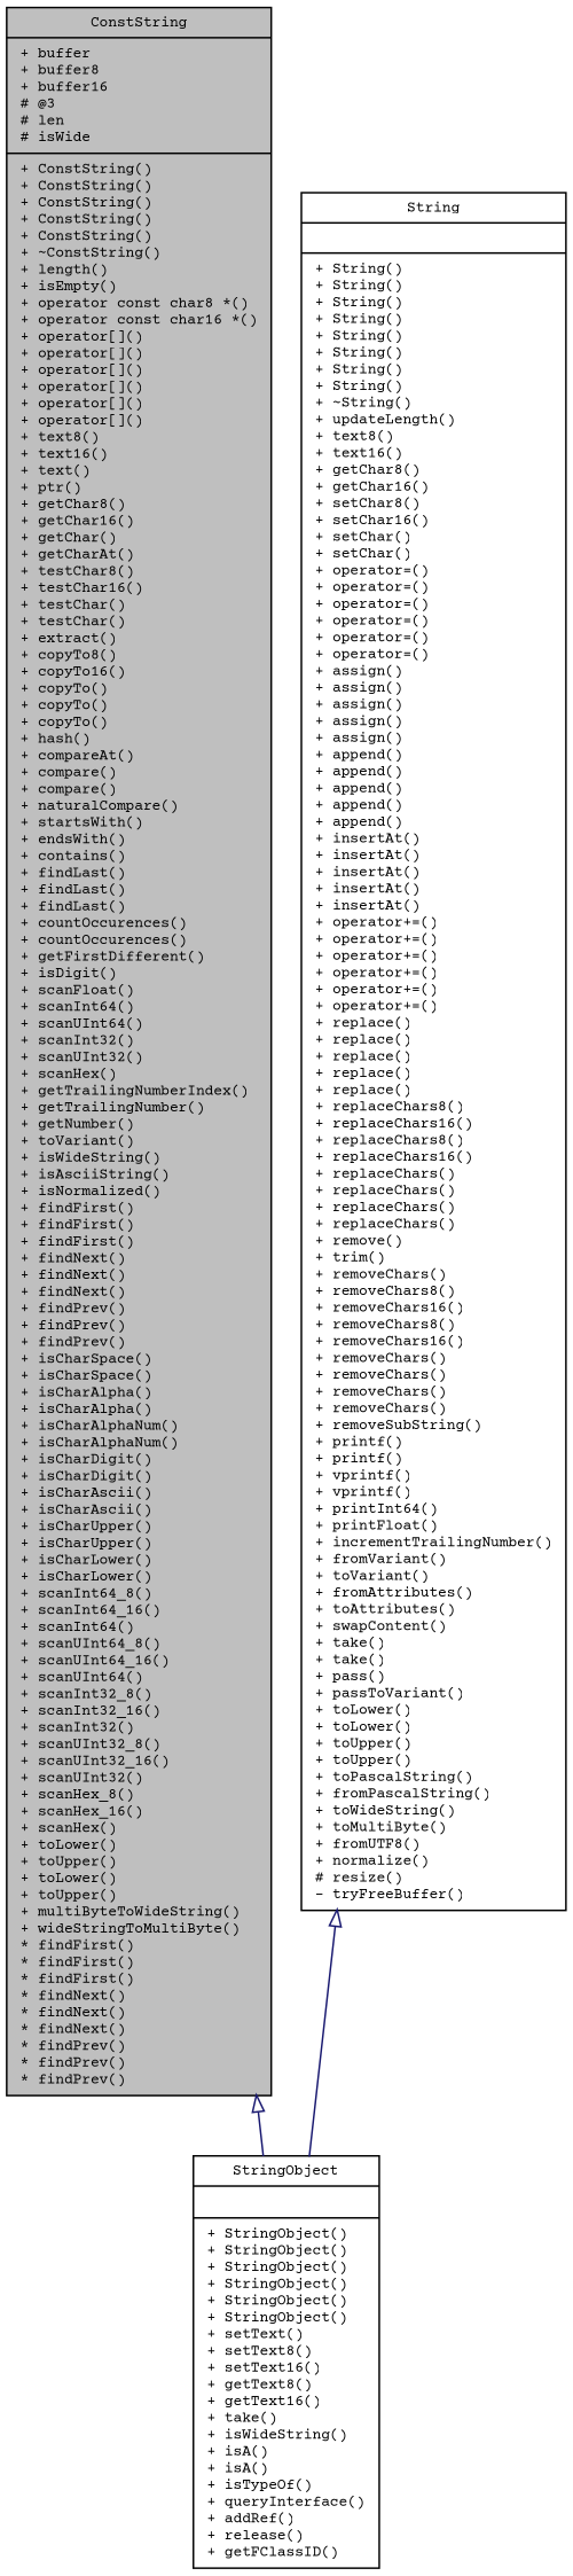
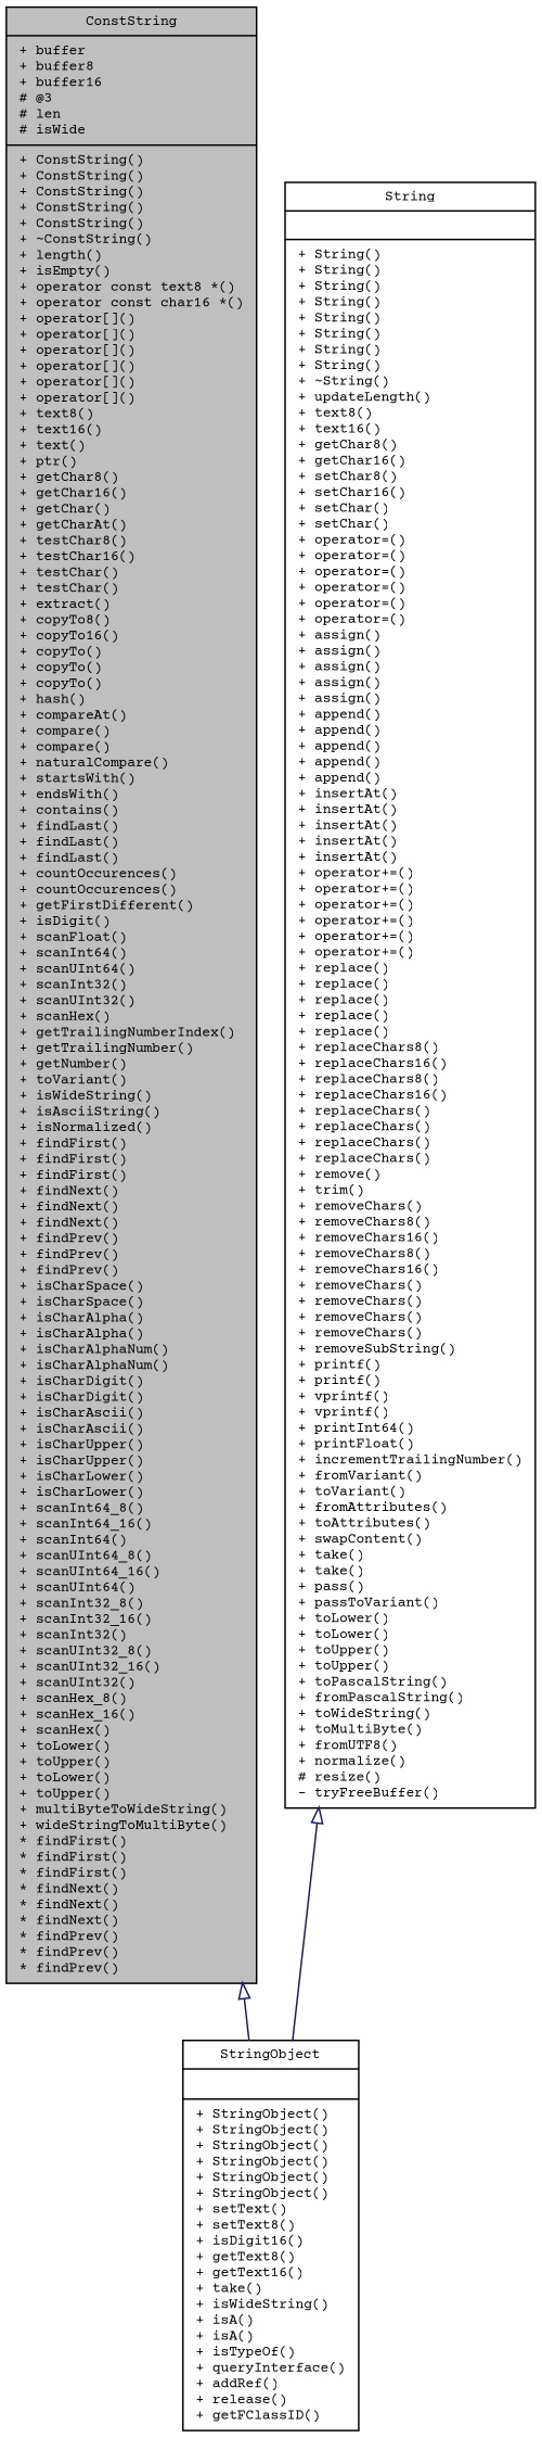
  digraph {
    fontname="Courier Prime"
    node [color=black fontname="Courier Prime" fontsize=9 shape=record]
    edge [arrowtail=empty color=midnightblue dir=back fontname="Courier Prime" fontsize=9 labelfontname=Arial labelfontsize=9 style=solid]
-   n1 [fillcolor=grey75 fontcolor=black height=0.2 label="{ConstString\n|+ buffer\l+ buffer8\l+ buffer16\l# @3\l# len\l# isWide\l|+ ConstString()\l+ ConstString()\l+ ConstString()\l+ ConstString()\l+ ConstString()\l+ ~ConstString()\l+ length()\l+ isEmpty()\l+ operator const char8 *()\l+ operator const char16 *()\l+ operator[]()\l+ operator[]()\l+ operator[]()\l+ operator[]()\l+ operator[]()\l+ operator[]()\l+ text8()\l+ text16()\l+ text()\l+ ptr()\l+ getChar8()\l+ getChar16()\l+ getChar()\l+ getCharAt()\l+ testChar8()\l+ testChar16()\l+ testChar()\l+ testChar()\l+ extract()\l+ copyTo8()\l+ copyTo16()\l+ copyTo()\l+ copyTo()\l+ copyTo()\l+ hash()\l+ compareAt()\l+ compare()\l+ compare()\l+ naturalCompare()\l+ startsWith()\l+ endsWith()\l+ contains()\l+ findLast()\l+ findLast()\l+ findLast()\l+ countOccurences()\l+ countOccurences()\l+ getFirstDifferent()\l+ isDigit()\l+ scanFloat()\l+ scanInt64()\l+ scanUInt64()\l+ scanInt32()\l+ scanUInt32()\l+ scanHex()\l+ getTrailingNumberIndex()\l+ getTrailingNumber()\l+ getNumber()\l+ toVariant()\l+ isWideString()\l+ isAsciiString()\l+ isNormalized()\l+ findFirst()\l+ findFirst()\l+ findFirst()\l+ findNext()\l+ findNext()\l+ findNext()\l+ findPrev()\l+ findPrev()\l+ findPrev()\l+ isCharSpace()\l+ isCharSpace()\l+ isCharAlpha()\l+ isCharAlpha()\l+ isCharAlphaNum()\l+ isCharAlphaNum()\l+ isCharDigit()\l+ isCharDigit()\l+ isCharAscii()\l+ isCharAscii()\l+ isCharUpper()\l+ isCharUpper()\l+ isCharLower()\l+ isCharLower()\l+ scanInt64_8()\l+ scanInt64_16()\l+ scanInt64()\l+ scanUInt64_8()\l+ scanUInt64_16()\l+ scanUInt64()\l+ scanInt32_8()\l+ scanInt32_16()\l+ scanInt32()\l+ scanUInt32_8()\l+ scanUInt32_16()\l+ scanUInt32()\l+ scanHex_8()\l+ scanHex_16()\l+ scanHex()\l+ toLower()\l+ toUpper()\l+ toLower()\l+ toUpper()\l+ multiByteToWideString()\l+ wideStringToMultiByte()\l* findFirst()\l* findFirst()\l* findFirst()\l* findNext()\l* findNext()\l* findNext()\l* findPrev()\l* findPrev()\l* findPrev()\l}" style=filled width=0.4]
-   n2 [height=0.2 label="{StringObject\n||+ StringObject()\l+ StringObject()\l+ StringObject()\l+ StringObject()\l+ StringObject()\l+ StringObject()\l+ setText()\l+ setText8()\l+ setText16()\l+ getText8()\l+ getText16()\l+ take()\l+ isWideString()\l+ isA()\l+ isA()\l+ isTypeOf()\l+ queryInterface()\l+ addRef()\l+ release()\l+ getFClassID()\l}" width=0.4]
+   n1 [fillcolor=grey75 fontcolor=black height=0.2 label="{ConstString\n|+ buffer\l+ buffer8\l+ buffer16\l# @3\l# len\l# isWide\l|+ ConstString()\l+ ConstString()\l+ ConstString()\l+ ConstString()\l+ ConstString()\l+ ~ConstString()\l+ length()\l+ isEmpty()\l+ operator const text8 *()\l+ operator const char16 *()\l+ operator[]()\l+ operator[]()\l+ operator[]()\l+ operator[]()\l+ operator[]()\l+ operator[]()\l+ text8()\l+ text16()\l+ text()\l+ ptr()\l+ getChar8()\l+ getChar16()\l+ getChar()\l+ getCharAt()\l+ testChar8()\l+ testChar16()\l+ testChar()\l+ testChar()\l+ extract()\l+ copyTo8()\l+ copyTo16()\l+ copyTo()\l+ copyTo()\l+ copyTo()\l+ hash()\l+ compareAt()\l+ compare()\l+ compare()\l+ naturalCompare()\l+ startsWith()\l+ endsWith()\l+ contains()\l+ findLast()\l+ findLast()\l+ findLast()\l+ countOccurences()\l+ countOccurences()\l+ getFirstDifferent()\l+ isDigit()\l+ scanFloat()\l+ scanInt64()\l+ scanUInt64()\l+ scanInt32()\l+ scanUInt32()\l+ scanHex()\l+ getTrailingNumberIndex()\l+ getTrailingNumber()\l+ getNumber()\l+ toVariant()\l+ isWideString()\l+ isAsciiString()\l+ isNormalized()\l+ findFirst()\l+ findFirst()\l+ findFirst()\l+ findNext()\l+ findNext()\l+ findNext()\l+ findPrev()\l+ findPrev()\l+ findPrev()\l+ isCharSpace()\l+ isCharSpace()\l+ isCharAlpha()\l+ isCharAlpha()\l+ isCharAlphaNum()\l+ isCharAlphaNum()\l+ isCharDigit()\l+ isCharDigit()\l+ isCharAscii()\l+ isCharAscii()\l+ isCharUpper()\l+ isCharUpper()\l+ isCharLower()\l+ isCharLower()\l+ scanInt64_8()\l+ scanInt64_16()\l+ scanInt64()\l+ scanUInt64_8()\l+ scanUInt64_16()\l+ scanUInt64()\l+ scanInt32_8()\l+ scanInt32_16()\l+ scanInt32()\l+ scanUInt32_8()\l+ scanUInt32_16()\l+ scanUInt32()\l+ scanHex_8()\l+ scanHex_16()\l+ scanHex()\l+ toLower()\l+ toUpper()\l+ toLower()\l+ toUpper()\l+ multiByteToWideString()\l+ wideStringToMultiByte()\l* findFirst()\l* findFirst()\l* findFirst()\l* findNext()\l* findNext()\l* findNext()\l* findPrev()\l* findPrev()\l* findPrev()\l}" style=filled width=0.4]
+   n2 [height=0.2 label="{StringObject\n||+ StringObject()\l+ StringObject()\l+ StringObject()\l+ StringObject()\l+ StringObject()\l+ StringObject()\l+ setText()\l+ setText8()\l+ isDigit16()\l+ getText8()\l+ getText16()\l+ take()\l+ isWideString()\l+ isA()\l+ isA()\l+ isTypeOf()\l+ queryInterface()\l+ addRef()\l+ release()\l+ getFClassID()\l}" width=0.4]
    n3 [height=0.2 label="{String\n||+ String()\l+ String()\l+ String()\l+ String()\l+ String()\l+ String()\l+ String()\l+ String()\l+ ~String()\l+ updateLength()\l+ text8()\l+ text16()\l+ getChar8()\l+ getChar16()\l+ setChar8()\l+ setChar16()\l+ setChar()\l+ setChar()\l+ operator=()\l+ operator=()\l+ operator=()\l+ operator=()\l+ operator=()\l+ operator=()\l+ assign()\l+ assign()\l+ assign()\l+ assign()\l+ assign()\l+ append()\l+ append()\l+ append()\l+ append()\l+ append()\l+ insertAt()\l+ insertAt()\l+ insertAt()\l+ insertAt()\l+ insertAt()\l+ operator+=()\l+ operator+=()\l+ operator+=()\l+ operator+=()\l+ operator+=()\l+ operator+=()\l+ replace()\l+ replace()\l+ replace()\l+ replace()\l+ replace()\l+ replaceChars8()\l+ replaceChars16()\l+ replaceChars8()\l+ replaceChars16()\l+ replaceChars()\l+ replaceChars()\l+ replaceChars()\l+ replaceChars()\l+ remove()\l+ trim()\l+ removeChars()\l+ removeChars8()\l+ removeChars16()\l+ removeChars8()\l+ removeChars16()\l+ removeChars()\l+ removeChars()\l+ removeChars()\l+ removeChars()\l+ removeSubString()\l+ printf()\l+ printf()\l+ vprintf()\l+ vprintf()\l+ printInt64()\l+ printFloat()\l+ incrementTrailingNumber()\l+ fromVariant()\l+ toVariant()\l+ fromAttributes()\l+ toAttributes()\l+ swapContent()\l+ take()\l+ take()\l+ pass()\l+ passToVariant()\l+ toLower()\l+ toLower()\l+ toUpper()\l+ toUpper()\l+ toPascalString()\l+ fromPascalString()\l+ toWideString()\l+ toMultiByte()\l+ fromUTF8()\l+ normalize()\l# resize()\l- tryFreeBuffer()\l}" width=0.4]
    n1 -> n2
    n3 -> n2
  }
